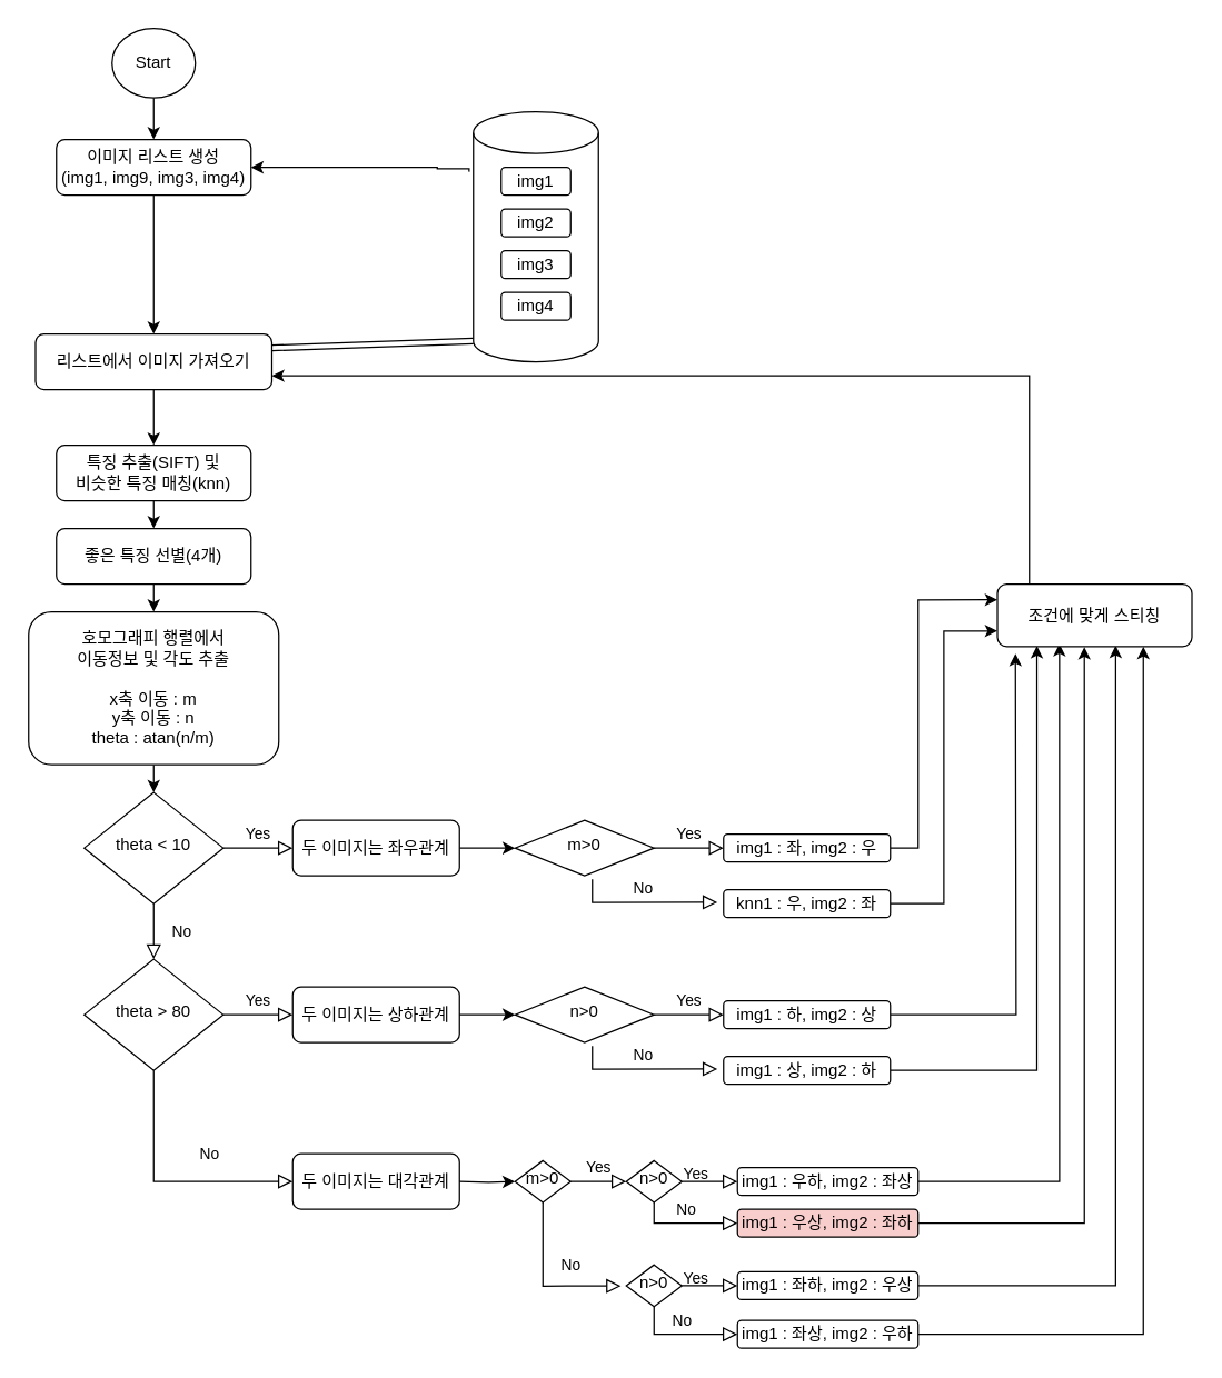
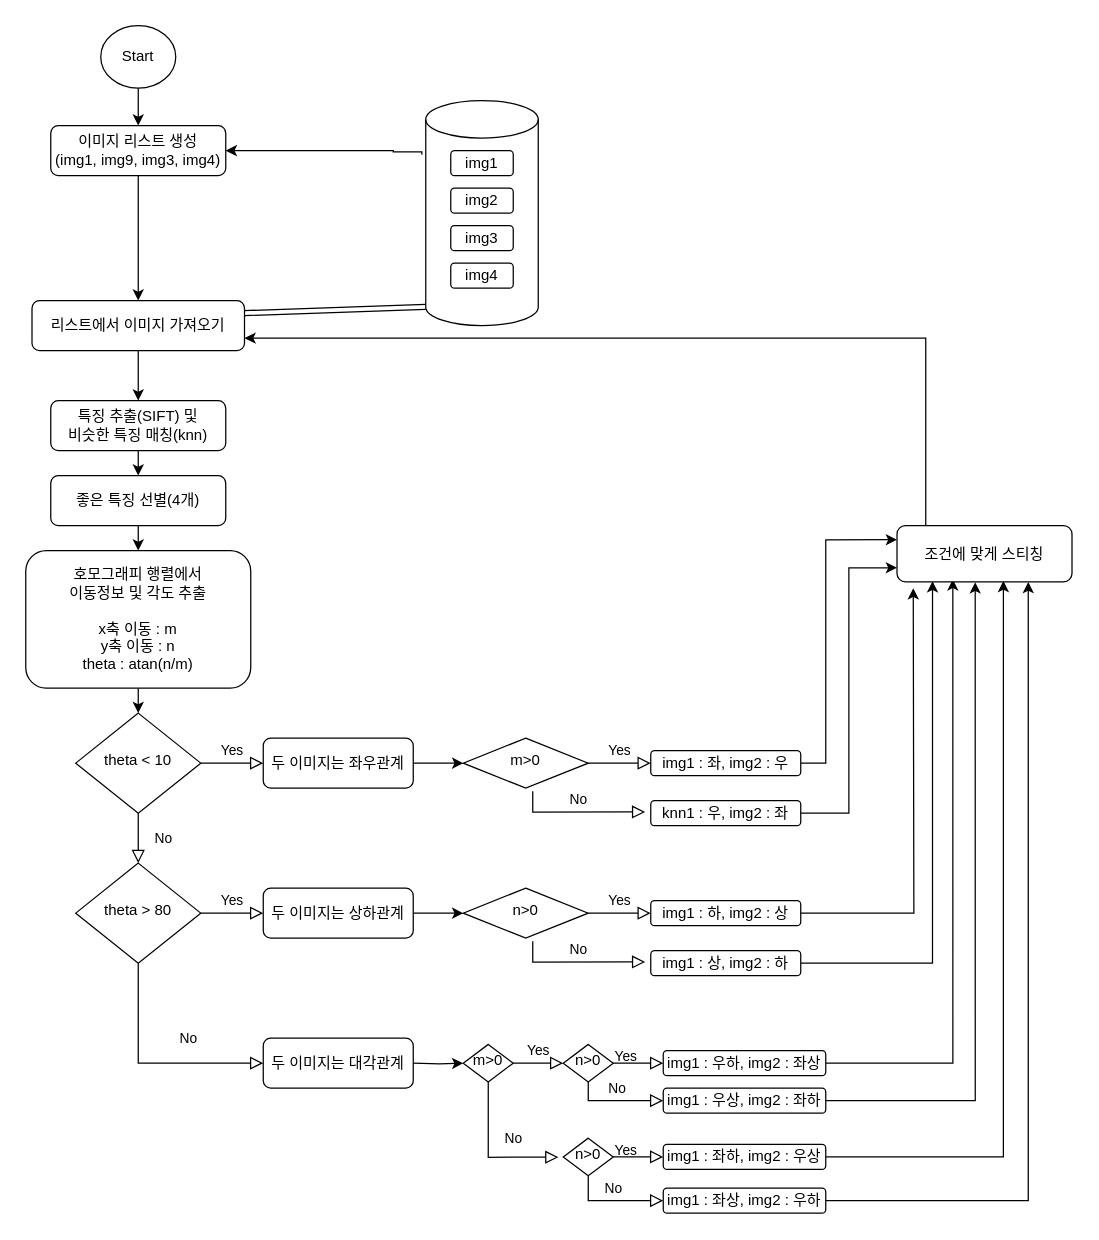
  <mxCell id="0" />
  <mxCell id="1" parent="0" />
  <mxCell id="2" value="이미지 리스트 생성&lt;br&gt;(img1, img9, img3, img4)" style="rounded=1;whiteSpace=wrap;html=1;fontSize=12;glass=0;strokeWidth=1;shadow=0;" vertex="1" parent="1"><mxGeometry x="40" y="100" width="140" height="40" as="geometry" /></mxCell>
  <mxCell id="3" value="No" style="rounded=0;html=1;jettySize=auto;orthogonalLoop=1;fontSize=11;endArrow=block;endFill=0;endSize=8;strokeWidth=1;shadow=0;labelBackgroundColor=none;edgeStyle=orthogonalEdgeStyle;" edge="1" parent="1" source="5" target="10"><mxGeometry y="20" relative="1" as="geometry"><mxPoint as="offset" /></mxGeometry></mxCell>
  <mxCell id="4" value="Yes" style="edgeStyle=orthogonalEdgeStyle;rounded=0;html=1;jettySize=auto;orthogonalLoop=1;fontSize=11;endArrow=block;endFill=0;endSize=8;strokeWidth=1;shadow=0;labelBackgroundColor=none;" edge="1" parent="1" source="5" target="7"><mxGeometry y="10" relative="1" as="geometry"><mxPoint as="offset" /></mxGeometry></mxCell>
  <mxCell id="5" value="theta &amp;lt; 10" style="rhombus;whiteSpace=wrap;html=1;shadow=0;fontFamily=Helvetica;fontSize=12;align=center;strokeWidth=1;spacing=6;spacingTop=-4;" vertex="1" parent="1"><mxGeometry x="60" y="570" width="100" height="80" as="geometry" /></mxCell>
  <mxCell id="6" style="edgeStyle=orthogonalEdgeStyle;rounded=0;orthogonalLoop=1;jettySize=auto;html=1;exitX=1;exitY=0.5;exitDx=0;exitDy=0;entryX=0;entryY=0.5;entryDx=0;entryDy=0;" edge="1" parent="1" source="7" target="19"><mxGeometry relative="1" as="geometry"><mxPoint x="330" y="550" as="targetPoint" /></mxGeometry></mxCell>
  <mxCell id="7" value="두 이미지는 좌우관계" style="rounded=1;whiteSpace=wrap;html=1;fontSize=12;glass=0;strokeWidth=1;shadow=0;" vertex="1" parent="1"><mxGeometry x="210" y="590" width="120" height="40" as="geometry" /></mxCell>
  <mxCell id="8" value="No" style="rounded=0;html=1;jettySize=auto;orthogonalLoop=1;fontSize=11;endArrow=block;endFill=0;endSize=8;strokeWidth=1;shadow=0;labelBackgroundColor=none;edgeStyle=orthogonalEdgeStyle;" edge="1" parent="1" source="10" target="11"><mxGeometry x="0.333" y="20" relative="1" as="geometry"><mxPoint as="offset" /><Array as="points"><mxPoint x="110" y="850" /></Array></mxGeometry></mxCell>
  <mxCell id="9" value="Yes" style="edgeStyle=orthogonalEdgeStyle;rounded=0;html=1;jettySize=auto;orthogonalLoop=1;fontSize=11;endArrow=block;endFill=0;endSize=8;strokeWidth=1;shadow=0;labelBackgroundColor=none;" edge="1" parent="1" source="10" target="12"><mxGeometry y="10" relative="1" as="geometry"><mxPoint as="offset" /></mxGeometry></mxCell>
  <mxCell id="10" value="theta &amp;gt; 80" style="rhombus;whiteSpace=wrap;html=1;shadow=0;fontFamily=Helvetica;fontSize=12;align=center;strokeWidth=1;spacing=6;spacingTop=-4;" vertex="1" parent="1"><mxGeometry x="60" y="690" width="100" height="80" as="geometry" /></mxCell>
  <mxCell id="11" value="두 이미지는 대각관계" style="rounded=1;whiteSpace=wrap;html=1;fontSize=12;glass=0;strokeWidth=1;shadow=0;" vertex="1" parent="1"><mxGeometry x="210" y="830" width="120" height="40" as="geometry" /></mxCell>
  <mxCell id="12" value="두 이미지는 상하관계" style="rounded=1;whiteSpace=wrap;html=1;fontSize=12;glass=0;strokeWidth=1;shadow=0;" vertex="1" parent="1"><mxGeometry x="210" y="710" width="120" height="40" as="geometry" /></mxCell>
  <mxCell id="13" style="edgeStyle=orthogonalEdgeStyle;rounded=0;orthogonalLoop=1;jettySize=auto;html=1;exitX=0.5;exitY=1;exitDx=0;exitDy=0;entryX=0.5;entryY=0;entryDx=0;entryDy=0;" edge="1" parent="1" source="14" target="16"><mxGeometry relative="1" as="geometry" /></mxCell>
  <mxCell id="14" value="특징 추출(SIFT) 및&lt;br&gt;비슷한 특징 매칭(knn)" style="rounded=1;whiteSpace=wrap;html=1;fontSize=12;glass=0;strokeWidth=1;shadow=0;" vertex="1" parent="1"><mxGeometry x="40" y="320" width="140" height="40" as="geometry" /></mxCell>
  <mxCell id="15" style="edgeStyle=orthogonalEdgeStyle;rounded=0;orthogonalLoop=1;jettySize=auto;html=1;exitX=0.5;exitY=1;exitDx=0;exitDy=0;entryX=0.5;entryY=0;entryDx=0;entryDy=0;" edge="1" parent="1" source="16" target="18"><mxGeometry relative="1" as="geometry" /></mxCell>
  <mxCell id="16" value="좋은 특징 선별(4개)" style="rounded=1;whiteSpace=wrap;html=1;fontSize=12;glass=0;strokeWidth=1;shadow=0;" vertex="1" parent="1"><mxGeometry x="40" y="380" width="140" height="40" as="geometry" /></mxCell>
  <mxCell id="17" style="edgeStyle=orthogonalEdgeStyle;rounded=0;orthogonalLoop=1;jettySize=auto;html=1;exitX=0.5;exitY=1;exitDx=0;exitDy=0;entryX=0.5;entryY=0;entryDx=0;entryDy=0;" edge="1" parent="1" source="18" target="5"><mxGeometry relative="1" as="geometry" /></mxCell>
  <mxCell id="18" value="호모그래피 행렬에서&lt;br&gt;이동정보 및 각도 추출&lt;br&gt;&lt;br&gt;x축 이동 : m&lt;br&gt;y축 이동 : n&lt;br&gt;theta : atan(n/m)" style="rounded=1;whiteSpace=wrap;html=1;fontSize=12;glass=0;strokeWidth=1;shadow=0;" vertex="1" parent="1"><mxGeometry x="20" y="440" width="180" height="110" as="geometry" /></mxCell>
  <mxCell id="19" value="m&amp;gt;0" style="rhombus;whiteSpace=wrap;html=1;shadow=0;fontFamily=Helvetica;fontSize=12;align=center;strokeWidth=1;spacing=6;spacingTop=-4;" vertex="1" parent="1"><mxGeometry x="370" y="590" width="100" height="40" as="geometry" /></mxCell>
  <mxCell id="20" value="Yes" style="edgeStyle=orthogonalEdgeStyle;rounded=0;html=1;jettySize=auto;orthogonalLoop=1;fontSize=11;endArrow=block;endFill=0;endSize=8;strokeWidth=1;shadow=0;labelBackgroundColor=none;exitX=1;exitY=0.5;exitDx=0;exitDy=0;entryX=0;entryY=0.5;entryDx=0;entryDy=0;" edge="1" parent="1" source="19" target="22"><mxGeometry y="10" relative="1" as="geometry"><mxPoint as="offset" /><mxPoint x="170" y="740" as="sourcePoint" /><mxPoint x="500" y="630" as="targetPoint" /></mxGeometry></mxCell>
  <mxCell id="21" style="edgeStyle=orthogonalEdgeStyle;rounded=0;orthogonalLoop=1;jettySize=auto;html=1;entryX=0;entryY=0.25;entryDx=0;entryDy=0;" edge="1" parent="1" source="22" target="53"><mxGeometry relative="1" as="geometry"><Array as="points"><mxPoint x="660" y="610" /><mxPoint x="660" y="431" /></Array></mxGeometry></mxCell>
  <mxCell id="22" value="img1 : 좌, img2 : 우" style="rounded=1;whiteSpace=wrap;html=1;fontSize=12;glass=0;strokeWidth=1;shadow=0;" vertex="1" parent="1"><mxGeometry x="520" y="600" width="120" height="20" as="geometry" /></mxCell>
  <mxCell id="23" value="No" style="edgeStyle=orthogonalEdgeStyle;rounded=0;html=1;jettySize=auto;orthogonalLoop=1;fontSize=11;endArrow=block;endFill=0;endSize=8;strokeWidth=1;shadow=0;labelBackgroundColor=none;exitX=0.556;exitY=1.063;exitDx=0;exitDy=0;exitPerimeter=0;entryX=-0.037;entryY=0.453;entryDx=0;entryDy=0;entryPerimeter=0;" edge="1" parent="1" source="19" target="25"><mxGeometry y="10" relative="1" as="geometry"><mxPoint as="offset" /><mxPoint x="480" y="620" as="sourcePoint" /><mxPoint x="500" y="660" as="targetPoint" /><Array as="points"><mxPoint x="426" y="650" /><mxPoint x="516" y="650" /></Array></mxGeometry></mxCell>
  <mxCell id="24" style="edgeStyle=orthogonalEdgeStyle;rounded=0;orthogonalLoop=1;jettySize=auto;html=1;entryX=0;entryY=0.75;entryDx=0;entryDy=0;" edge="1" parent="1" source="25" target="53"><mxGeometry relative="1" as="geometry" /></mxCell>
  <mxCell id="25" value="knn1 : 우, img2 : 좌" style="rounded=1;whiteSpace=wrap;html=1;fontSize=12;glass=0;strokeWidth=1;shadow=0;" vertex="1" parent="1"><mxGeometry x="520" y="640" width="120" height="20" as="geometry" /></mxCell>
  <mxCell id="26" value="Yes" style="edgeStyle=orthogonalEdgeStyle;rounded=0;html=1;jettySize=auto;orthogonalLoop=1;fontSize=11;endArrow=block;endFill=0;endSize=8;strokeWidth=1;shadow=0;labelBackgroundColor=none;exitX=1;exitY=0.5;exitDx=0;exitDy=0;entryX=0;entryY=0.5;entryDx=0;entryDy=0;" edge="1" parent="1" source="32" target="28"><mxGeometry y="10" relative="1" as="geometry"><mxPoint as="offset" /><mxPoint x="170" y="860" as="sourcePoint" /><mxPoint x="500" y="750" as="targetPoint" /></mxGeometry></mxCell>
  <mxCell id="27" style="edgeStyle=orthogonalEdgeStyle;rounded=0;orthogonalLoop=1;jettySize=auto;html=1;" edge="1" parent="1" source="28"><mxGeometry relative="1" as="geometry"><mxPoint x="730" y="470" as="targetPoint" /></mxGeometry></mxCell>
  <mxCell id="28" value="img1 : 하, img2 : 상" style="rounded=1;whiteSpace=wrap;html=1;fontSize=12;glass=0;strokeWidth=1;shadow=0;" vertex="1" parent="1"><mxGeometry x="520" y="720" width="120" height="20" as="geometry" /></mxCell>
  <mxCell id="29" value="No" style="edgeStyle=orthogonalEdgeStyle;rounded=0;html=1;jettySize=auto;orthogonalLoop=1;fontSize=11;endArrow=block;endFill=0;endSize=8;strokeWidth=1;shadow=0;labelBackgroundColor=none;exitX=0.556;exitY=1.063;exitDx=0;exitDy=0;exitPerimeter=0;entryX=-0.037;entryY=0.453;entryDx=0;entryDy=0;entryPerimeter=0;" edge="1" parent="1" source="32" target="31"><mxGeometry y="10" relative="1" as="geometry"><mxPoint as="offset" /><mxPoint x="480" y="740" as="sourcePoint" /><mxPoint x="500" y="780" as="targetPoint" /><Array as="points"><mxPoint x="426" y="770" /><mxPoint x="516" y="770" /></Array></mxGeometry></mxCell>
  <mxCell id="30" style="edgeStyle=orthogonalEdgeStyle;rounded=0;orthogonalLoop=1;jettySize=auto;html=1;entryX=0.203;entryY=0.988;entryDx=0;entryDy=0;entryPerimeter=0;" edge="1" parent="1" source="31" target="53"><mxGeometry relative="1" as="geometry" /></mxCell>
  <mxCell id="31" value="img1 : 상, img2 : 하" style="rounded=1;whiteSpace=wrap;html=1;fontSize=12;glass=0;strokeWidth=1;shadow=0;" vertex="1" parent="1"><mxGeometry x="520" y="760" width="120" height="20" as="geometry" /></mxCell>
  <mxCell id="32" value="n&amp;gt;0" style="rhombus;whiteSpace=wrap;html=1;shadow=0;fontFamily=Helvetica;fontSize=12;align=center;strokeWidth=1;spacing=6;spacingTop=-4;" vertex="1" parent="1"><mxGeometry x="370" y="710" width="100" height="40" as="geometry" /></mxCell>
  <mxCell id="33" style="edgeStyle=orthogonalEdgeStyle;rounded=0;orthogonalLoop=1;jettySize=auto;html=1;exitX=1;exitY=0.5;exitDx=0;exitDy=0;entryX=0;entryY=0.5;entryDx=0;entryDy=0;" edge="1" parent="1" source="12" target="32"><mxGeometry relative="1" as="geometry"><mxPoint x="360" y="750" as="targetPoint" /><mxPoint x="340" y="620" as="sourcePoint" /></mxGeometry></mxCell>
  <mxCell id="34" value="Yes" style="edgeStyle=orthogonalEdgeStyle;rounded=0;html=1;jettySize=auto;orthogonalLoop=1;fontSize=11;endArrow=block;endFill=0;endSize=8;strokeWidth=1;shadow=0;labelBackgroundColor=none;exitX=1;exitY=0.5;exitDx=0;exitDy=0;entryX=0;entryY=0.5;entryDx=0;entryDy=0;" edge="1" parent="1" source="35" target="37"><mxGeometry y="10" relative="1" as="geometry"><mxPoint as="offset" /><mxPoint x="170" y="980" as="sourcePoint" /><mxPoint x="440" y="860" as="targetPoint" /></mxGeometry></mxCell>
  <mxCell id="35" value="m&amp;gt;0" style="rhombus;whiteSpace=wrap;html=1;shadow=0;fontFamily=Helvetica;fontSize=12;align=center;strokeWidth=1;spacing=6;spacingTop=-4;" vertex="1" parent="1"><mxGeometry x="370" y="835" width="40" height="30" as="geometry" /></mxCell>
  <mxCell id="36" style="edgeStyle=orthogonalEdgeStyle;rounded=0;orthogonalLoop=1;jettySize=auto;html=1;exitX=1;exitY=0.5;exitDx=0;exitDy=0;entryX=0;entryY=0.5;entryDx=0;entryDy=0;" edge="1" parent="1" target="35"><mxGeometry relative="1" as="geometry"><mxPoint x="360" y="870" as="targetPoint" /><mxPoint x="330" y="850" as="sourcePoint" /></mxGeometry></mxCell>
  <mxCell id="37" value="n&amp;gt;0" style="rhombus;whiteSpace=wrap;html=1;shadow=0;fontFamily=Helvetica;fontSize=12;align=center;strokeWidth=1;spacing=6;spacingTop=-4;" vertex="1" parent="1"><mxGeometry x="450" y="835" width="40" height="30" as="geometry" /></mxCell>
  <mxCell id="38" value="n&amp;gt;0" style="rhombus;whiteSpace=wrap;html=1;shadow=0;fontFamily=Helvetica;fontSize=12;align=center;strokeWidth=1;spacing=6;spacingTop=-4;" vertex="1" parent="1"><mxGeometry x="450" y="910" width="40" height="30" as="geometry" /></mxCell>
  <mxCell id="39" value="No" style="edgeStyle=orthogonalEdgeStyle;rounded=0;html=1;jettySize=auto;orthogonalLoop=1;fontSize=11;endArrow=block;endFill=0;endSize=8;strokeWidth=1;shadow=0;labelBackgroundColor=none;exitX=0.5;exitY=1;exitDx=0;exitDy=0;entryX=-0.097;entryY=0.509;entryDx=0;entryDy=0;entryPerimeter=0;" edge="1" parent="1" source="35" target="38"><mxGeometry x="0.38" y="15" relative="1" as="geometry"><mxPoint as="offset" /><mxPoint x="420" y="860" as="sourcePoint" /><mxPoint x="460" y="860" as="targetPoint" /><Array as="points"><mxPoint x="390" y="925" /></Array></mxGeometry></mxCell>
  <mxCell id="40" value="No" style="edgeStyle=orthogonalEdgeStyle;rounded=0;html=1;jettySize=auto;orthogonalLoop=1;fontSize=11;endArrow=block;endFill=0;endSize=8;strokeWidth=1;shadow=0;labelBackgroundColor=none;exitX=0.5;exitY=1;exitDx=0;exitDy=0;entryX=0;entryY=0.5;entryDx=0;entryDy=0;" edge="1" parent="1" target="47"><mxGeometry y="10" relative="1" as="geometry"><mxPoint as="offset" /><mxPoint x="470" y="940" as="sourcePoint" /><mxPoint x="530" y="970" as="targetPoint" /><Array as="points"><mxPoint x="470" y="960" /></Array></mxGeometry></mxCell>
  <mxCell id="41" value="Yes" style="edgeStyle=orthogonalEdgeStyle;rounded=0;html=1;jettySize=auto;orthogonalLoop=1;fontSize=11;endArrow=block;endFill=0;endSize=8;strokeWidth=1;shadow=0;labelBackgroundColor=none;exitX=1;exitY=0.5;exitDx=0;exitDy=0;" edge="1" parent="1" source="38"><mxGeometry x="-0.506" y="5" relative="1" as="geometry"><mxPoint as="offset" /><mxPoint x="600" y="920" as="sourcePoint" /><mxPoint x="530" y="925" as="targetPoint" /></mxGeometry></mxCell>
  <mxCell id="42" value="Yes" style="edgeStyle=orthogonalEdgeStyle;rounded=0;html=1;jettySize=auto;orthogonalLoop=1;fontSize=11;endArrow=block;endFill=0;endSize=8;strokeWidth=1;shadow=0;labelBackgroundColor=none;exitX=1;exitY=0.5;exitDx=0;exitDy=0;" edge="1" parent="1" source="37"><mxGeometry x="-0.506" y="5" relative="1" as="geometry"><mxPoint as="offset" /><mxPoint x="500" y="915" as="sourcePoint" /><mxPoint x="530" y="850" as="targetPoint" /></mxGeometry></mxCell>
  <mxCell id="43" value="No" style="edgeStyle=orthogonalEdgeStyle;rounded=0;html=1;jettySize=auto;orthogonalLoop=1;fontSize=11;endArrow=block;endFill=0;endSize=8;strokeWidth=1;shadow=0;labelBackgroundColor=none;exitX=0.5;exitY=1;exitDx=0;exitDy=0;entryX=0;entryY=0.5;entryDx=0;entryDy=0;" edge="1" parent="1" source="37" target="49"><mxGeometry y="10" relative="1" as="geometry"><mxPoint as="offset" /><mxPoint x="480" y="930" as="sourcePoint" /><mxPoint x="530" y="870" as="targetPoint" /><Array as="points"><mxPoint x="470" y="880" /></Array></mxGeometry></mxCell>
  <mxCell id="44" style="edgeStyle=orthogonalEdgeStyle;rounded=0;orthogonalLoop=1;jettySize=auto;html=1;entryX=0.608;entryY=0.982;entryDx=0;entryDy=0;entryPerimeter=0;" edge="1" parent="1" source="45" target="53"><mxGeometry relative="1" as="geometry" /></mxCell>
  <mxCell id="45" value="img1 : 좌하, img2 : 우상" style="rounded=1;whiteSpace=wrap;html=1;fontSize=12;glass=0;strokeWidth=1;shadow=0;" vertex="1" parent="1"><mxGeometry x="530" y="915" width="130" height="20" as="geometry" /></mxCell>
  <mxCell id="46" style="edgeStyle=orthogonalEdgeStyle;rounded=0;orthogonalLoop=1;jettySize=auto;html=1;entryX=0.75;entryY=1;entryDx=0;entryDy=0;" edge="1" parent="1" source="47" target="53"><mxGeometry relative="1" as="geometry" /></mxCell>
  <mxCell id="47" value="img1 : 좌상, img2 : 우하" style="rounded=1;whiteSpace=wrap;html=1;fontSize=12;glass=0;strokeWidth=1;shadow=0;" vertex="1" parent="1"><mxGeometry x="530" y="950" width="130" height="20" as="geometry" /></mxCell>
  <mxCell id="48" style="edgeStyle=orthogonalEdgeStyle;rounded=0;orthogonalLoop=1;jettySize=auto;html=1;entryX=0.447;entryY=1.008;entryDx=0;entryDy=0;entryPerimeter=0;" edge="1" parent="1" source="49" target="53"><mxGeometry relative="1" as="geometry" /></mxCell>
- <mxCell id="49" value="img1 : 우상, img2 : 좌하" style="rounded=1;whiteSpace=wrap;html=1;fontSize=12;glass=0;strokeWidth=1;shadow=0;fillColor=#f8cecc;" vertex="1" parent="1"><mxGeometry x="530" y="870" width="130" height="20" as="geometry" /></mxCell>
+ <mxCell id="49" value="img1 : 우상, img2 : 좌하" style="rounded=1;whiteSpace=wrap;html=1;fontSize=12;glass=0;strokeWidth=1;shadow=0;" vertex="1" parent="1"><mxGeometry x="530" y="870" width="130" height="20" as="geometry" /></mxCell>
  <mxCell id="50" style="edgeStyle=orthogonalEdgeStyle;rounded=0;orthogonalLoop=1;jettySize=auto;html=1;entryX=0.319;entryY=0.955;entryDx=0;entryDy=0;entryPerimeter=0;" edge="1" parent="1" source="51" target="53"><mxGeometry relative="1" as="geometry" /></mxCell>
  <mxCell id="51" value="img1 : 우하, img2 : 좌상" style="rounded=1;whiteSpace=wrap;html=1;fontSize=12;glass=0;strokeWidth=1;shadow=0;" vertex="1" parent="1"><mxGeometry x="530" y="840" width="130" height="20" as="geometry" /></mxCell>
  <mxCell id="52" style="edgeStyle=orthogonalEdgeStyle;rounded=0;orthogonalLoop=1;jettySize=auto;html=1;exitX=0.75;exitY=0;exitDx=0;exitDy=0;entryX=1;entryY=0.75;entryDx=0;entryDy=0;" edge="1" parent="1" source="53" target="64"><mxGeometry relative="1" as="geometry"><mxPoint x="240" y="200" as="targetPoint" /><Array as="points"><mxPoint x="740" y="420" /><mxPoint x="740" y="270" /></Array></mxGeometry></mxCell>
  <mxCell id="53" value="조건에 맞게 스티칭" style="rounded=1;whiteSpace=wrap;html=1;fontSize=12;glass=0;strokeWidth=1;shadow=0;" vertex="1" parent="1"><mxGeometry x="717" y="420" width="140" height="45" as="geometry" /></mxCell>
  <mxCell id="54" value="" style="shape=cylinder3;whiteSpace=wrap;html=1;boundedLbl=1;backgroundOutline=1;size=15;" vertex="1" parent="1"><mxGeometry x="340" y="80" width="90" height="180" as="geometry" /></mxCell>
  <mxCell id="55" value="img1" style="rounded=1;whiteSpace=wrap;html=1;fontSize=12;glass=0;strokeWidth=1;shadow=0;" vertex="1" parent="1"><mxGeometry x="360" y="120" width="50" height="20" as="geometry" /></mxCell>
  <mxCell id="56" value="img2" style="rounded=1;whiteSpace=wrap;html=1;fontSize=12;glass=0;strokeWidth=1;shadow=0;" vertex="1" parent="1"><mxGeometry x="360" y="150" width="50" height="20" as="geometry" /></mxCell>
  <mxCell id="57" value="img4" style="rounded=1;whiteSpace=wrap;html=1;fontSize=12;glass=0;strokeWidth=1;shadow=0;" vertex="1" parent="1"><mxGeometry x="360" y="210" width="50" height="20" as="geometry" /></mxCell>
  <mxCell id="58" value="img3" style="rounded=1;whiteSpace=wrap;html=1;fontSize=12;glass=0;strokeWidth=1;shadow=0;" vertex="1" parent="1"><mxGeometry x="360" y="180" width="50" height="20" as="geometry" /></mxCell>
  <mxCell id="59" style="edgeStyle=orthogonalEdgeStyle;rounded=0;orthogonalLoop=1;jettySize=auto;html=1;entryX=1;entryY=0.5;entryDx=0;entryDy=0;exitX=-0.035;exitY=0.24;exitDx=0;exitDy=0;exitPerimeter=0;" edge="1" parent="1" source="54" target="2"><mxGeometry relative="1" as="geometry"><mxPoint x="314" y="-10" as="sourcePoint" /><mxPoint x="364" y="40" as="targetPoint" /><Array as="points"><mxPoint x="314" y="121" /></Array></mxGeometry></mxCell>
  <mxCell id="60" value="Start" style="ellipse;whiteSpace=wrap;html=1;" vertex="1" parent="1"><mxGeometry x="80" y="20" width="60" height="50" as="geometry" /></mxCell>
  <mxCell id="61" style="edgeStyle=orthogonalEdgeStyle;rounded=0;orthogonalLoop=1;jettySize=auto;html=1;exitX=0.5;exitY=1;exitDx=0;exitDy=0;entryX=0.5;entryY=0;entryDx=0;entryDy=0;" edge="1" parent="1" source="60" target="2"><mxGeometry relative="1" as="geometry"><mxPoint x="260" y="140" as="sourcePoint" /><mxPoint x="370" y="80" as="targetPoint" /><Array as="points"><mxPoint x="110" y="80" /><mxPoint x="110" y="80" /></Array></mxGeometry></mxCell>
  <mxCell id="62" style="edgeStyle=orthogonalEdgeStyle;rounded=0;orthogonalLoop=1;jettySize=auto;html=1;exitX=0.5;exitY=1;exitDx=0;exitDy=0;entryX=0.5;entryY=0;entryDx=0;entryDy=0;" edge="1" parent="1" source="2" target="64"><mxGeometry relative="1" as="geometry"><mxPoint x="230" y="180" as="sourcePoint" /><mxPoint x="110" y="220" as="targetPoint" /><Array as="points" /></mxGeometry></mxCell>
  <mxCell id="63" style="edgeStyle=orthogonalEdgeStyle;rounded=0;orthogonalLoop=1;jettySize=auto;html=1;entryX=0.5;entryY=0;entryDx=0;entryDy=0;" edge="1" parent="1" source="64" target="14"><mxGeometry relative="1" as="geometry" /></mxCell>
  <mxCell id="64" value="리스트에서 이미지 가져오기" style="rounded=1;whiteSpace=wrap;html=1;fontSize=12;glass=0;strokeWidth=1;shadow=0;" vertex="1" parent="1"><mxGeometry x="25" y="240" width="170" height="40" as="geometry" /></mxCell>
  <mxCell id="65" value="" style="shape=link;html=1;rounded=0;entryX=0;entryY=1;entryDx=0;entryDy=-15;entryPerimeter=0;" edge="1" parent="1" target="54"><mxGeometry width="100" relative="1" as="geometry"><mxPoint x="195" y="250" as="sourcePoint" /><mxPoint x="295" y="250" as="targetPoint" /></mxGeometry></mxCell>
